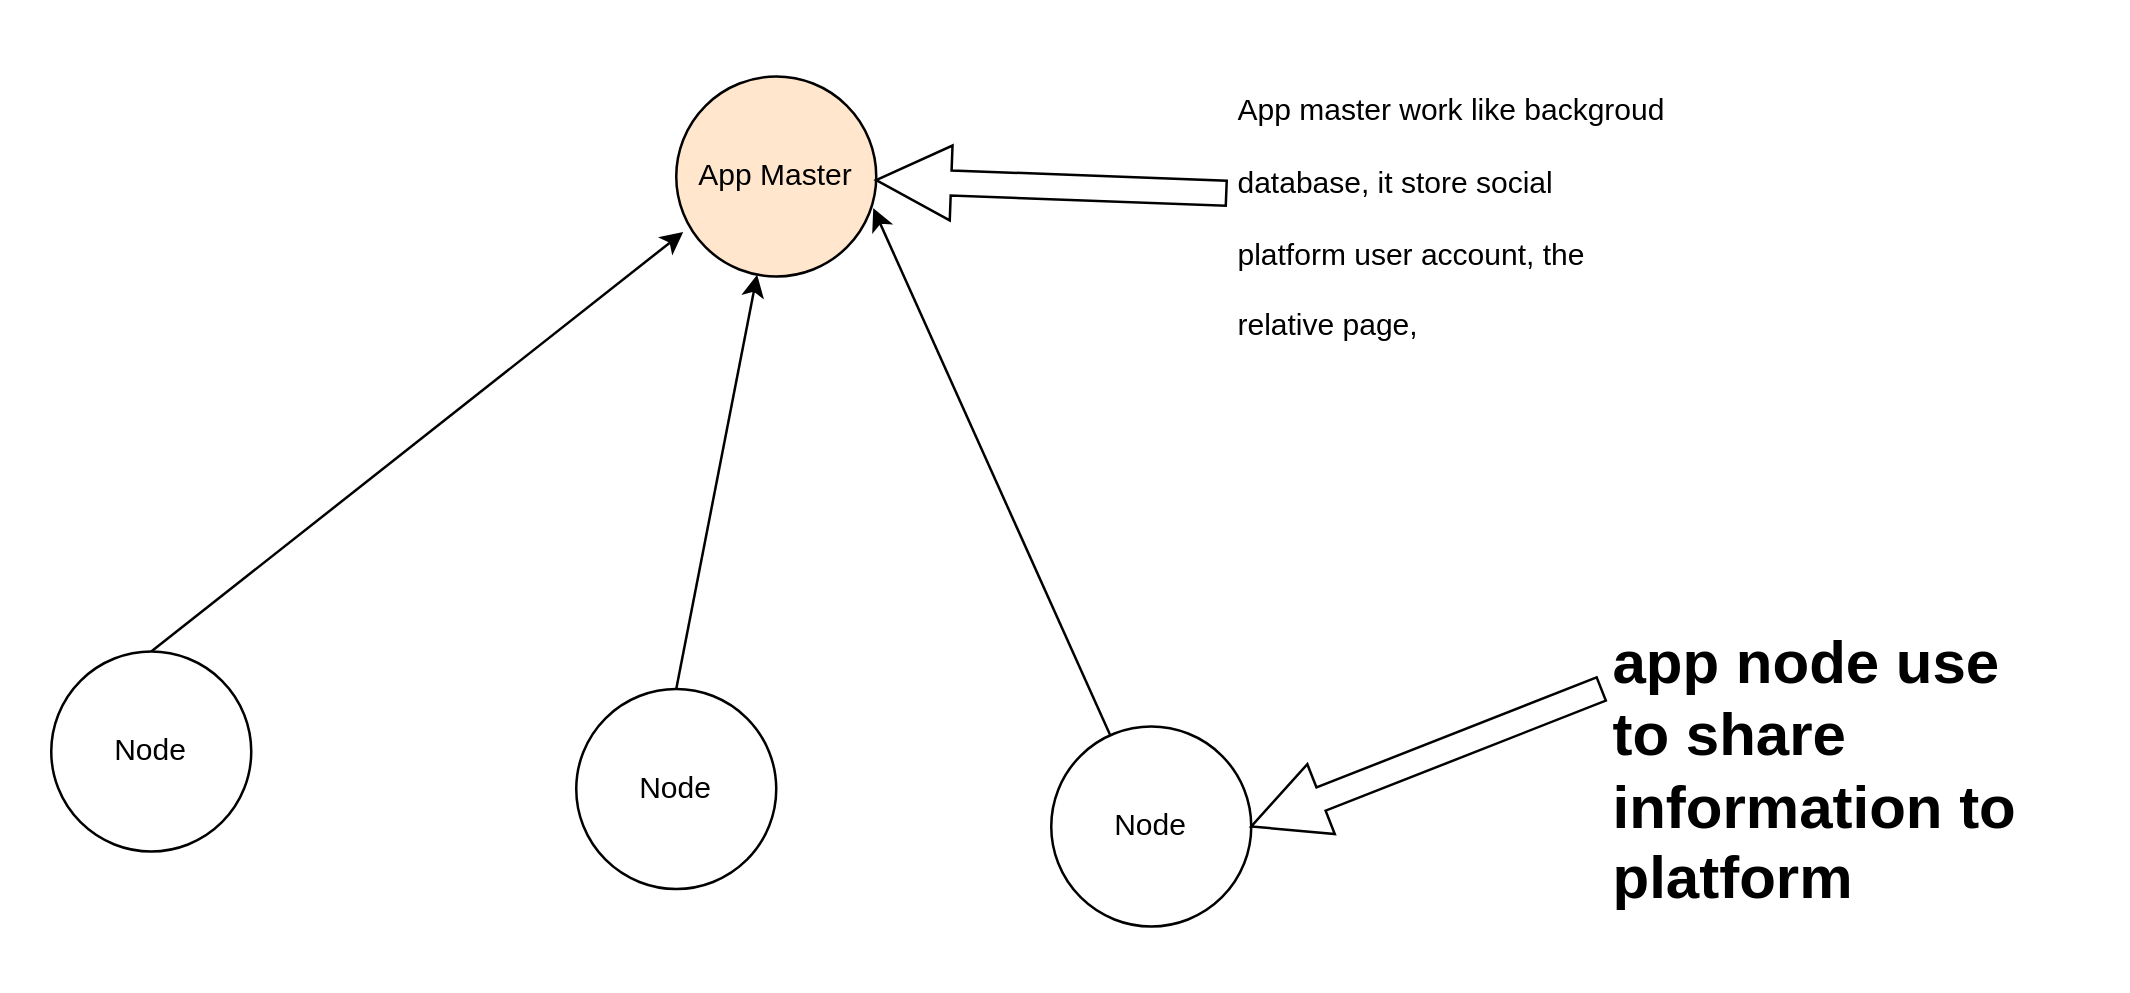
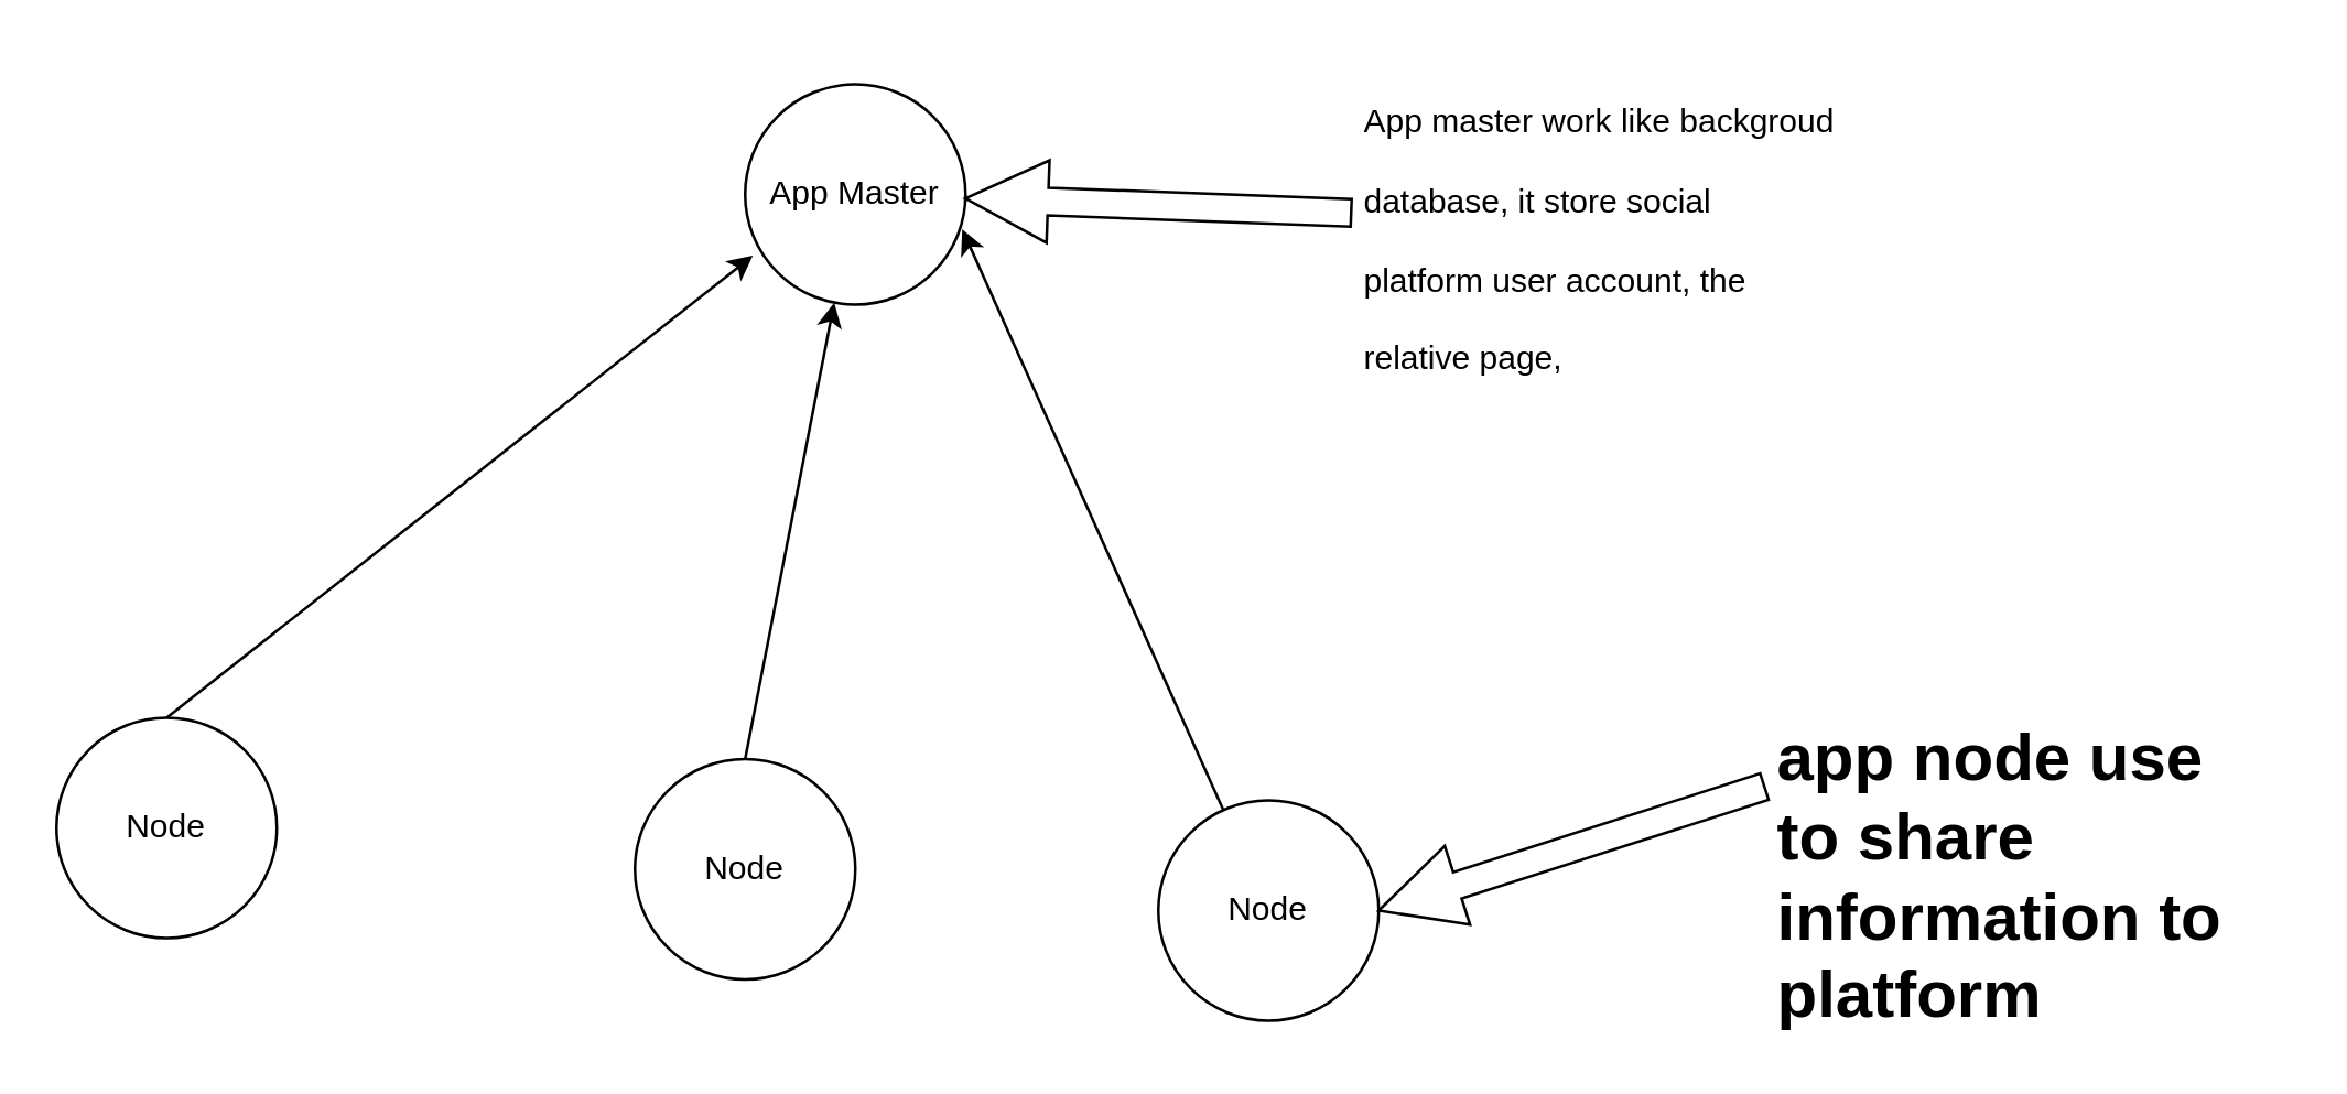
  <mxCell id="0" />
  <mxCell id="1" parent="0" />
- <mxCell id="2" value="App Master" style="ellipse;whiteSpace=wrap;html=1;aspect=fixed;fillColor=#ffe6cc;" vertex="1" parent="1"><mxGeometry x="270" y="30" width="80" height="80" as="geometry" /></mxCell>
+ <mxCell id="2" value="App Master" style="ellipse;whiteSpace=wrap;html=1;aspect=fixed;" vertex="1" parent="1"><mxGeometry x="270" y="30" width="80" height="80" as="geometry" /></mxCell>
  <mxCell id="3" style="edgeStyle=none;html=1;exitX=0.5;exitY=0;exitDx=0;exitDy=0;entryX=0.035;entryY=0.778;entryDx=0;entryDy=0;entryPerimeter=0;" edge="1" parent="1" source="4" target="2"><mxGeometry relative="1" as="geometry" /></mxCell>
  <mxCell id="4" value="Node" style="ellipse;whiteSpace=wrap;html=1;aspect=fixed;" vertex="1" parent="1"><mxGeometry x="20" y="260" width="80" height="80" as="geometry" /></mxCell>
  <mxCell id="5" style="edgeStyle=none;html=1;exitX=0.5;exitY=0;exitDx=0;exitDy=0;" edge="1" parent="1" source="6" target="2"><mxGeometry relative="1" as="geometry" /></mxCell>
  <mxCell id="6" value="Node" style="ellipse;whiteSpace=wrap;html=1;aspect=fixed;" vertex="1" parent="1"><mxGeometry x="230" y="275" width="80" height="80" as="geometry" /></mxCell>
  <mxCell id="7" style="edgeStyle=none;html=1;entryX=0.985;entryY=0.658;entryDx=0;entryDy=0;entryPerimeter=0;" edge="1" parent="1" source="8" target="2"><mxGeometry relative="1" as="geometry" /></mxCell>
  <mxCell id="8" value="Node" style="ellipse;whiteSpace=wrap;html=1;aspect=fixed;" vertex="1" parent="1"><mxGeometry x="420" y="290" width="80" height="80" as="geometry" /></mxCell>
  <mxCell id="9" style="edgeStyle=none;html=1;shape=arrow;" edge="1" parent="1" source="10" target="2"><mxGeometry relative="1" as="geometry" /></mxCell>
  <mxCell id="10" value="&lt;h1&gt;&lt;span style=&quot;font-size: 12px; font-weight: 400;&quot;&gt;App master work like backgroud database, it store social platform user account, the relative page,&lt;/span&gt;&lt;/h1&gt;" style="text;html=1;strokeColor=none;fillColor=none;spacing=5;spacingTop=-20;whiteSpace=wrap;overflow=hidden;rounded=0;" vertex="1" parent="1"><mxGeometry x="490" y="20" width="180" height="120" as="geometry" /></mxCell>
  <mxCell id="11" style="edgeStyle=isometricEdgeStyle;shape=arrow;html=1;exitX=0;exitY=0.25;exitDx=0;exitDy=0;entryX=1;entryY=0.5;entryDx=0;entryDy=0;" edge="1" parent="1" source="12" target="8"><mxGeometry relative="1" as="geometry" /></mxCell>
- <mxCell id="12" value="&lt;h1&gt;app node use to share information to platform&lt;/h1&gt;" style="text;html=1;strokeColor=none;fillColor=none;spacing=5;spacingTop=-20;whiteSpace=wrap;overflow=hidden;rounded=0;" vertex="1" parent="1"><mxGeometry x="640" y="245" width="190" height="120" as="geometry" /></mxCell>
+ <mxCell id="12" value="&lt;h1&gt;app node use to share information to platform&lt;/h1&gt;" style="text;html=1;strokeColor=none;fillColor=none;spacing=5;spacingTop=-20;whiteSpace=wrap;overflow=hidden;rounded=0;" vertex="1" parent="1"><mxGeometry x="640" y="255" width="190" height="120" as="geometry" /></mxCell>
